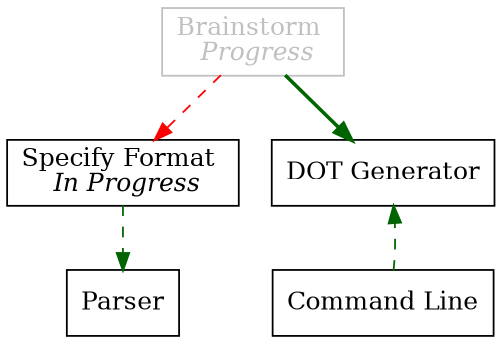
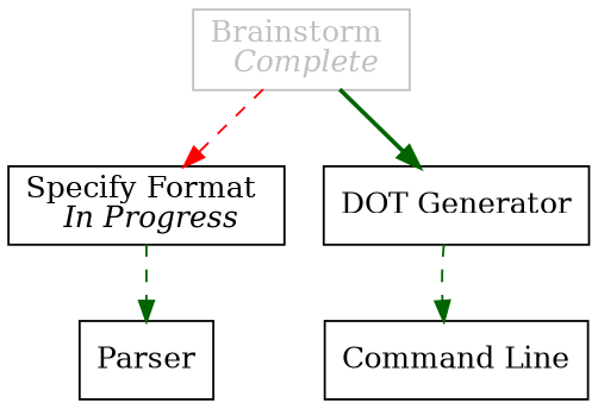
  digraph {
    node [shape=record splines=curve]
    edge [color=darkgreen style=dashed]
-   n1 [color=gray label=<<font color='gray'>Brainstorm <br/> <i>Progress</i></font>>]
+   n1 [color=gray label=<<font color='gray'>Brainstorm <br/> <i>Complete</i></font>>]
    n2 [label=<Specify Format <br/> <i>In Progress</i>>]
    n3 [label=<DOT Generator>]
    n4 [label=<Parser>]
    n5 [label=<Command Line>]
    n1 -> n2 [color=red]
    n1 -> n3 [style=bold]
    n2 -> n4
-   n5 -> n3
+   n3 -> n5
  }
